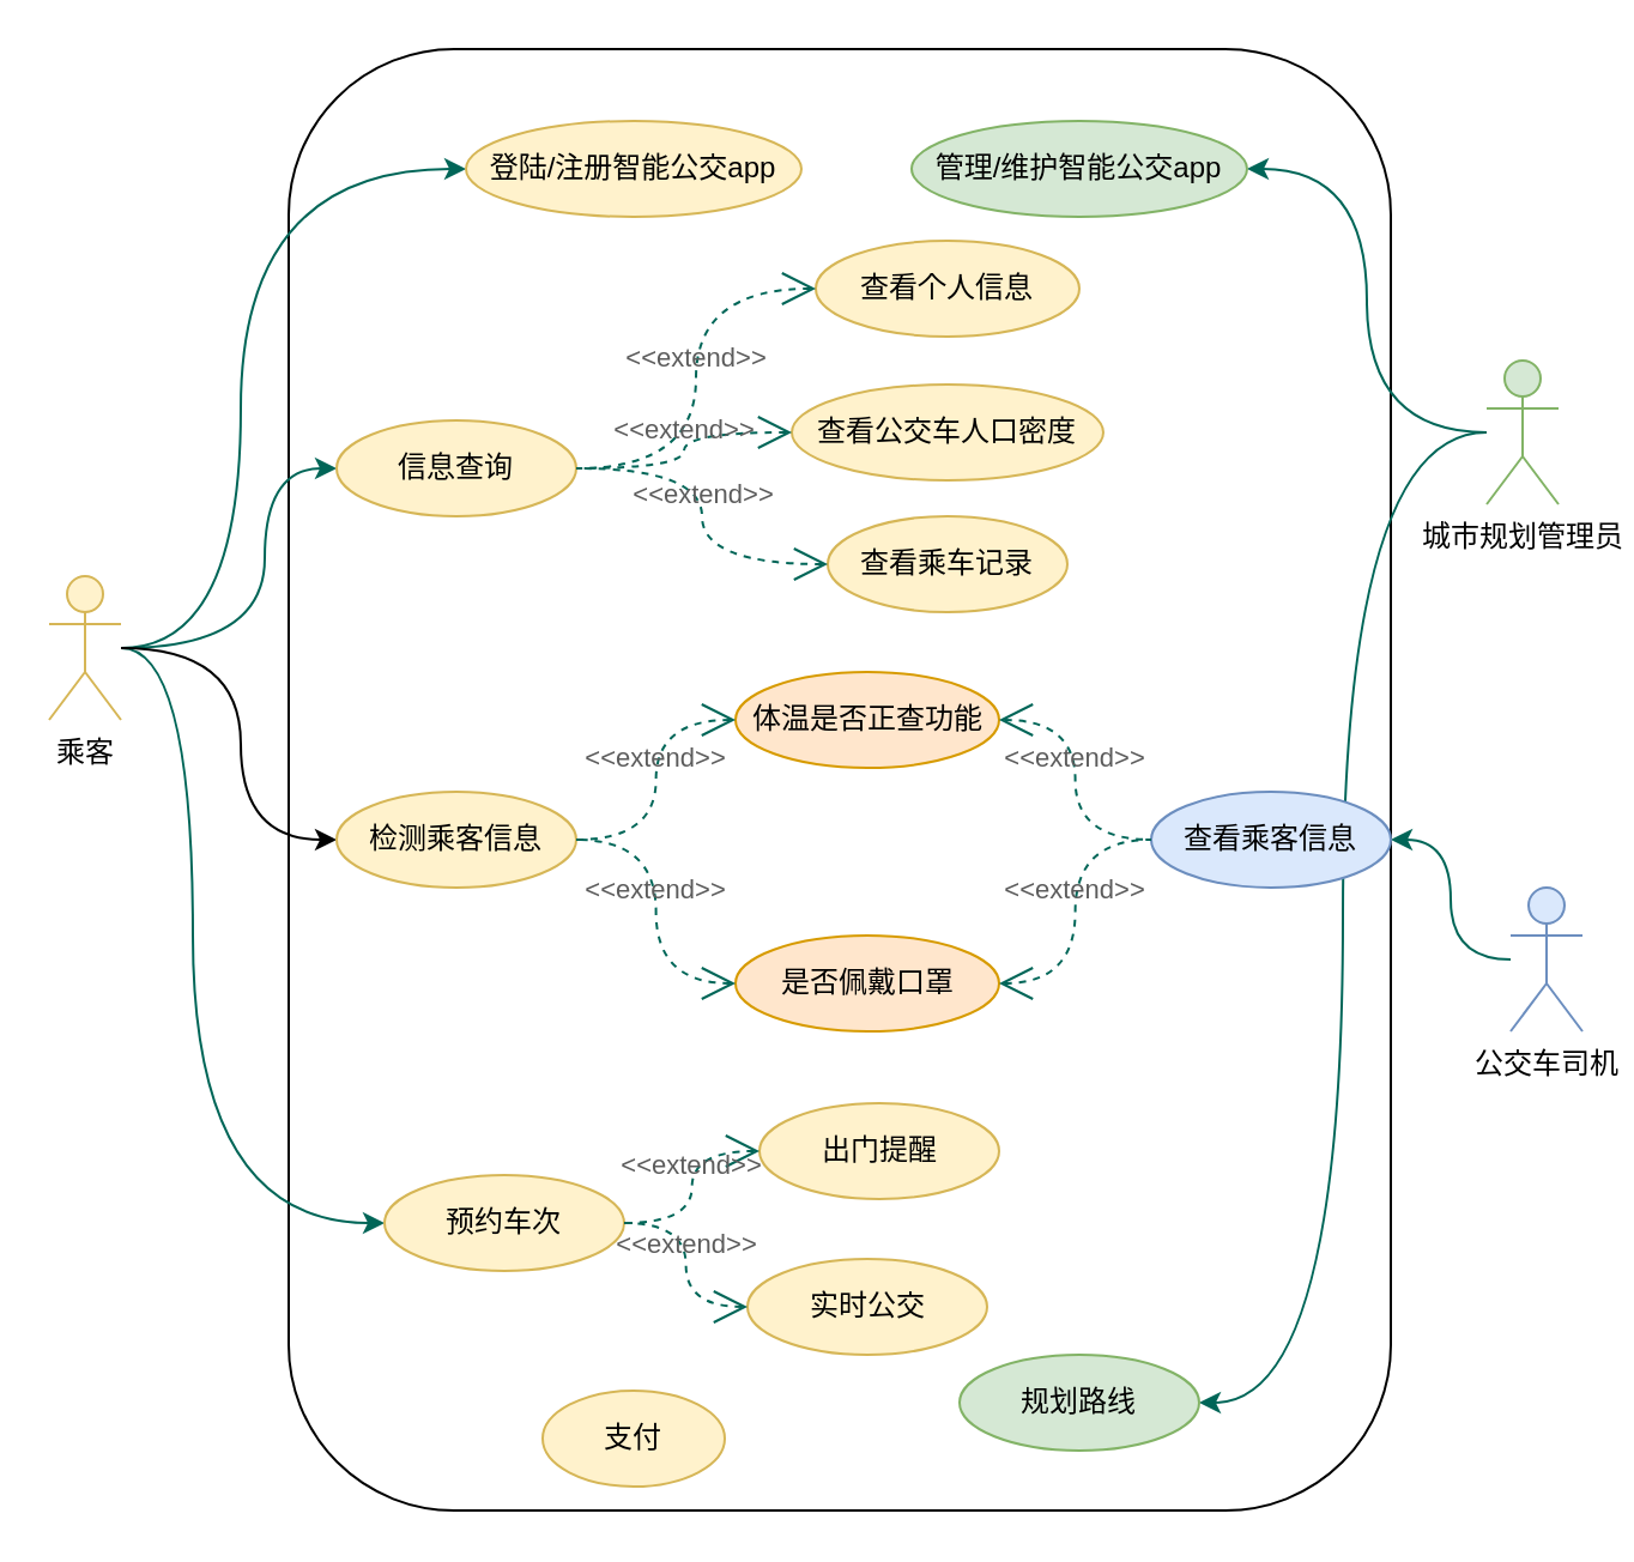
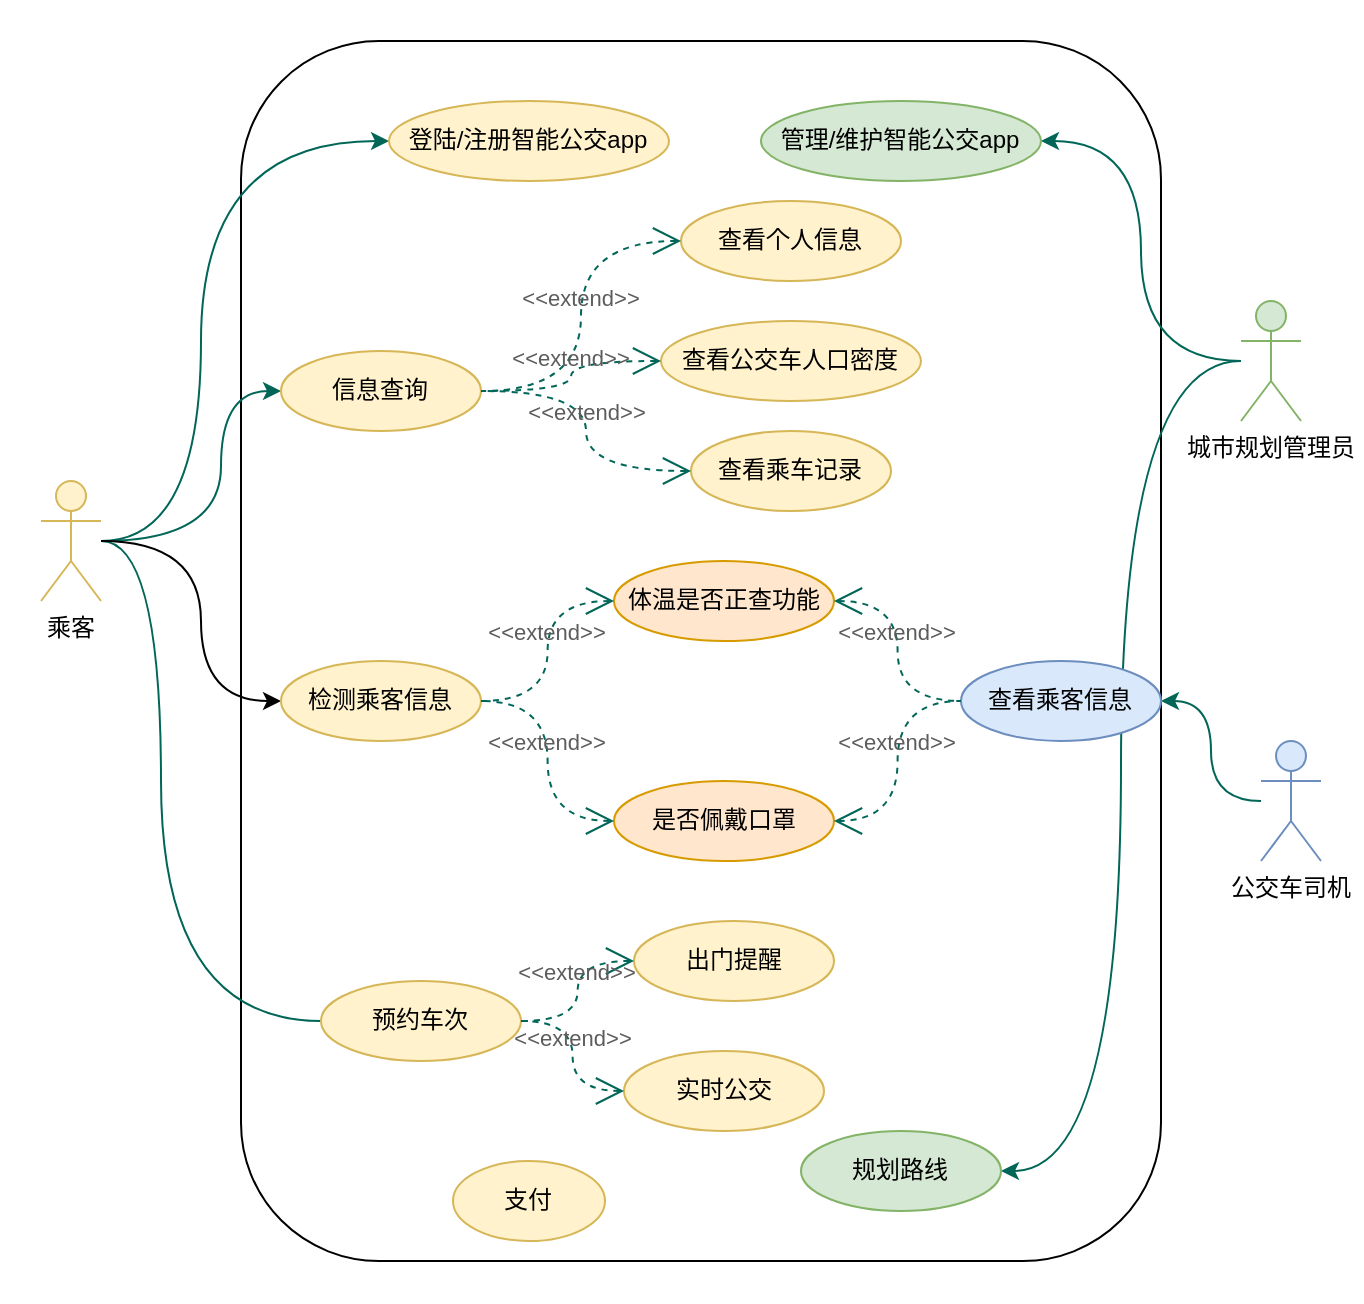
  <mxCell id="0" />
  <mxCell id="1" parent="0" />
  <mxCell id="2" value="" style="whiteSpace=wrap;html=1;fillColor=none;rounded=1;" parent="1" vertex="1"><mxGeometry x="120" y="20" width="460" height="610" as="geometry" /></mxCell>
  <mxCell id="3" style="edgeStyle=orthogonalEdgeStyle;curved=1;rounded=0;orthogonalLoop=1;jettySize=auto;html=1;entryX=0;entryY=0.5;entryDx=0;entryDy=0;strokeColor=#006658;fillColor=#21C0A5;fontColor=#5C5C5C;" parent="1" source="7" target="13" edge="1"><mxGeometry relative="1" as="geometry"><Array as="points"><mxPoint x="100" y="270" /><mxPoint x="100" y="70" /></Array></mxGeometry></mxCell>
  <mxCell id="4" style="edgeStyle=orthogonalEdgeStyle;curved=1;rounded=0;orthogonalLoop=1;jettySize=auto;html=1;entryX=0;entryY=0.5;entryDx=0;entryDy=0;strokeColor=#006658;fillColor=#21C0A5;fontColor=#5C5C5C;" parent="1" source="7" target="18" edge="1"><mxGeometry relative="1" as="geometry"><Array as="points"><mxPoint x="110" y="270" /><mxPoint x="110" y="195" /></Array></mxGeometry></mxCell>
- <mxCell id="5" style="edgeStyle=orthogonalEdgeStyle;curved=1;rounded=0;orthogonalLoop=1;jettySize=auto;html=1;entryX=0;entryY=0.5;entryDx=0;entryDy=0;strokeColor=#006658;fillColor=#21C0A5;fontColor=#5C5C5C;" parent="1" source="7" target="16" edge="1"><mxGeometry relative="1" as="geometry"><Array as="points"><mxPoint x="80" y="270" /><mxPoint x="80" y="510" /></Array></mxGeometry></mxCell>
+ <mxCell id="5" style="edgeStyle=orthogonalEdgeStyle;curved=1;rounded=0;orthogonalLoop=1;jettySize=auto;html=1;entryX=0;entryY=0.5;entryDx=0;entryDy=0;strokeColor=#006658;fillColor=#21C0A5;fontColor=#5C5C5C;endArrow=none;" parent="1" source="7" target="16" edge="1"><mxGeometry relative="1" as="geometry"><Array as="points"><mxPoint x="80" y="270" /><mxPoint x="80" y="510" /></Array></mxGeometry></mxCell>
  <mxCell id="6" style="edgeStyle=orthogonalEdgeStyle;rounded=0;orthogonalLoop=1;jettySize=auto;html=1;entryX=0;entryY=0.5;entryDx=0;entryDy=0;curved=1;" parent="1" source="7" target="29" edge="1"><mxGeometry relative="1" as="geometry"><Array as="points"><mxPoint x="100" y="270" /><mxPoint x="100" y="350" /></Array></mxGeometry></mxCell>
  <mxCell id="7" value="乘客" style="shape=umlActor;verticalLabelPosition=bottom;verticalAlign=top;html=1;outlineConnect=0;fillColor=#fff2cc;strokeColor=#d6b656;rounded=1;" parent="1" vertex="1"><mxGeometry x="20" y="240" width="30" height="60" as="geometry" /></mxCell>
  <mxCell id="8" style="edgeStyle=orthogonalEdgeStyle;curved=1;rounded=0;orthogonalLoop=1;jettySize=auto;html=1;entryX=1;entryY=0.5;entryDx=0;entryDy=0;strokeColor=#006658;fillColor=#21C0A5;fontColor=#5C5C5C;" parent="1" source="9" target="24" edge="1"><mxGeometry relative="1" as="geometry" /></mxCell>
  <mxCell id="9" value="公交车司机" style="shape=umlActor;verticalLabelPosition=bottom;verticalAlign=top;html=1;outlineConnect=0;fillColor=#dae8fc;strokeColor=#6c8ebf;rounded=1;" parent="1" vertex="1"><mxGeometry x="630" y="370" width="30" height="60" as="geometry" /></mxCell>
  <mxCell id="10" style="edgeStyle=orthogonalEdgeStyle;curved=1;rounded=0;orthogonalLoop=1;jettySize=auto;html=1;entryX=1;entryY=0.5;entryDx=0;entryDy=0;strokeColor=#006658;fillColor=#21C0A5;fontColor=#5C5C5C;" parent="1" source="12" target="23" edge="1"><mxGeometry relative="1" as="geometry" /></mxCell>
  <mxCell id="11" style="edgeStyle=orthogonalEdgeStyle;curved=1;rounded=0;orthogonalLoop=1;jettySize=auto;html=1;entryX=1;entryY=0.5;entryDx=0;entryDy=0;strokeColor=#006658;fillColor=#21C0A5;fontColor=#5C5C5C;" parent="1" source="12" target="22" edge="1"><mxGeometry relative="1" as="geometry" /></mxCell>
  <mxCell id="12" value="城市规划管理员" style="shape=umlActor;verticalLabelPosition=bottom;verticalAlign=top;html=1;outlineConnect=0;fillColor=#d5e8d4;strokeColor=#82b366;rounded=1;" parent="1" vertex="1"><mxGeometry x="620" y="150" width="30" height="60" as="geometry" /></mxCell>
  <mxCell id="13" value="登陆/注册智能公交app" style="ellipse;whiteSpace=wrap;html=1;strokeColor=#d6b656;fillColor=#fff2cc;rounded=1;" parent="1" vertex="1"><mxGeometry x="194" y="50" width="140" height="40" as="geometry" /></mxCell>
  <mxCell id="14" value="查看个人信息" style="ellipse;whiteSpace=wrap;html=1;strokeColor=#d6b656;fillColor=#fff2cc;rounded=1;" parent="1" vertex="1"><mxGeometry x="340" y="100" width="110" height="40" as="geometry" /></mxCell>
  <mxCell id="15" value="查看公交车人口密度" style="ellipse;whiteSpace=wrap;html=1;strokeColor=#d6b656;fillColor=#fff2cc;rounded=1;" parent="1" vertex="1"><mxGeometry x="330" y="160" width="130" height="40" as="geometry" /></mxCell>
  <mxCell id="16" value="预约车次" style="ellipse;whiteSpace=wrap;html=1;strokeColor=#d6b656;fillColor=#fff2cc;rounded=1;" parent="1" vertex="1"><mxGeometry x="160" y="490" width="100" height="40" as="geometry" /></mxCell>
  <mxCell id="17" value="查看乘车记录" style="ellipse;whiteSpace=wrap;html=1;strokeColor=#d6b656;fillColor=#fff2cc;rounded=1;" parent="1" vertex="1"><mxGeometry x="345" y="215" width="100" height="40" as="geometry" /></mxCell>
  <mxCell id="18" value="信息查询" style="ellipse;whiteSpace=wrap;html=1;strokeColor=#d6b656;fillColor=#fff2cc;rounded=1;" parent="1" vertex="1"><mxGeometry x="140" y="175" width="100" height="40" as="geometry" /></mxCell>
  <mxCell id="19" value="&amp;lt;&amp;lt;extend&amp;gt;&amp;gt;" style="edgeStyle=orthogonalEdgeStyle;html=1;startArrow=open;endArrow=none;startSize=12;verticalAlign=bottom;dashed=1;labelBackgroundColor=none;strokeColor=#006658;fillColor=#21C0A5;fontColor=#5C5C5C;entryX=1;entryY=0.5;entryDx=0;entryDy=0;exitX=0;exitY=0.5;exitDx=0;exitDy=0;curved=1;" parent="1" source="14" target="18" edge="1"><mxGeometry width="160" relative="1" as="geometry"><mxPoint x="-50" y="65" as="sourcePoint" /><mxPoint x="110" y="65" as="targetPoint" /></mxGeometry></mxCell>
  <mxCell id="20" value="&amp;lt;&amp;lt;extend&amp;gt;&amp;gt;" style="edgeStyle=orthogonalEdgeStyle;html=1;startArrow=open;endArrow=none;startSize=12;verticalAlign=bottom;dashed=1;labelBackgroundColor=none;strokeColor=#006658;fillColor=#21C0A5;fontColor=#5C5C5C;entryX=1;entryY=0.5;entryDx=0;entryDy=0;exitX=0;exitY=0.5;exitDx=0;exitDy=0;curved=1;" parent="1" source="15" target="18" edge="1"><mxGeometry width="160" relative="1" as="geometry"><mxPoint x="320" y="155" as="sourcePoint" /><mxPoint x="250" y="205" as="targetPoint" /></mxGeometry></mxCell>
  <mxCell id="21" value="&amp;lt;&amp;lt;extend&amp;gt;&amp;gt;" style="edgeStyle=orthogonalEdgeStyle;html=1;startArrow=open;endArrow=none;startSize=12;verticalAlign=bottom;dashed=1;labelBackgroundColor=none;strokeColor=#006658;fillColor=#21C0A5;fontColor=#5C5C5C;entryX=1;entryY=0.5;entryDx=0;entryDy=0;exitX=0;exitY=0.5;exitDx=0;exitDy=0;curved=1;" parent="1" source="17" target="18" edge="1"><mxGeometry width="160" relative="1" as="geometry"><mxPoint x="320" y="205" as="sourcePoint" /><mxPoint x="260" y="215" as="targetPoint" /></mxGeometry></mxCell>
  <mxCell id="22" value="规划路线" style="ellipse;whiteSpace=wrap;html=1;strokeColor=#82b366;fillColor=#d5e8d4;rounded=1;" parent="1" vertex="1"><mxGeometry x="400" y="565" width="100" height="40" as="geometry" /></mxCell>
  <mxCell id="23" value="管理/维护智能公交app" style="ellipse;whiteSpace=wrap;html=1;strokeColor=#82b366;fillColor=#d5e8d4;rounded=1;" parent="1" vertex="1"><mxGeometry x="380" y="50" width="140" height="40" as="geometry" /></mxCell>
  <mxCell id="24" value="查看乘客信息" style="ellipse;whiteSpace=wrap;html=1;strokeColor=#6c8ebf;fillColor=#dae8fc;rounded=1;" parent="1" vertex="1"><mxGeometry x="480" y="330" width="100" height="40" as="geometry" /></mxCell>
  <mxCell id="25" value="体温是否正查功能" style="ellipse;whiteSpace=wrap;html=1;strokeColor=#d79b00;fillColor=#ffe6cc;rounded=1;" parent="1" vertex="1"><mxGeometry x="306.5" y="280" width="110" height="40" as="geometry" /></mxCell>
  <mxCell id="26" value="是否佩戴口罩" style="ellipse;whiteSpace=wrap;html=1;strokeColor=#d79b00;fillColor=#ffe6cc;rounded=1;" parent="1" vertex="1"><mxGeometry x="306.5" y="390" width="110" height="40" as="geometry" /></mxCell>
  <mxCell id="27" value="&amp;lt;&amp;lt;extend&amp;gt;&amp;gt;" style="edgeStyle=orthogonalEdgeStyle;html=1;startArrow=open;endArrow=none;startSize=12;verticalAlign=bottom;dashed=1;labelBackgroundColor=none;strokeColor=#006658;fillColor=#21C0A5;fontColor=#5C5C5C;entryX=0;entryY=0.5;entryDx=0;entryDy=0;exitX=1;exitY=0.5;exitDx=0;exitDy=0;curved=1;" parent="1" source="25" target="24" edge="1"><mxGeometry width="160" relative="1" as="geometry"><mxPoint x="666.5" y="170" as="sourcePoint" /><mxPoint x="576.5" y="230" as="targetPoint" /></mxGeometry></mxCell>
  <mxCell id="28" value="&amp;lt;&amp;lt;extend&amp;gt;&amp;gt;" style="edgeStyle=orthogonalEdgeStyle;html=1;startArrow=open;endArrow=none;startSize=12;verticalAlign=bottom;dashed=1;labelBackgroundColor=none;strokeColor=#006658;fillColor=#21C0A5;fontColor=#5C5C5C;entryX=0;entryY=0.5;entryDx=0;entryDy=0;exitX=1;exitY=0.5;exitDx=0;exitDy=0;curved=1;" parent="1" source="26" target="24" edge="1"><mxGeometry width="160" relative="1" as="geometry"><mxPoint x="486.5" y="230" as="sourcePoint" /><mxPoint x="586.5" y="260" as="targetPoint" /></mxGeometry></mxCell>
  <mxCell id="29" value="检测乘客信息" style="ellipse;whiteSpace=wrap;html=1;strokeColor=#d6b656;fillColor=#fff2cc;rounded=1;" parent="1" vertex="1"><mxGeometry x="140" y="330" width="100" height="40" as="geometry" /></mxCell>
  <mxCell id="30" value="&amp;lt;&amp;lt;extend&amp;gt;&amp;gt;" style="edgeStyle=orthogonalEdgeStyle;html=1;startArrow=open;endArrow=none;startSize=12;verticalAlign=bottom;dashed=1;labelBackgroundColor=none;strokeColor=#006658;fillColor=#21C0A5;fontColor=#5C5C5C;entryX=1;entryY=0.5;entryDx=0;entryDy=0;exitX=0;exitY=0.5;exitDx=0;exitDy=0;curved=1;" parent="1" source="25" target="29" edge="1"><mxGeometry width="160" relative="1" as="geometry"><mxPoint x="266.5" y="390" as="sourcePoint" /><mxPoint x="426.5" y="390" as="targetPoint" /></mxGeometry></mxCell>
  <mxCell id="31" value="&amp;lt;&amp;lt;extend&amp;gt;&amp;gt;" style="edgeStyle=orthogonalEdgeStyle;html=1;startArrow=open;endArrow=none;startSize=12;verticalAlign=bottom;dashed=1;labelBackgroundColor=none;strokeColor=#006658;fillColor=#21C0A5;fontColor=#5C5C5C;entryX=1;entryY=0.5;entryDx=0;entryDy=0;exitX=0;exitY=0.5;exitDx=0;exitDy=0;curved=1;" parent="1" source="26" target="29" edge="1"><mxGeometry width="160" relative="1" as="geometry"><mxPoint x="396.5" y="230" as="sourcePoint" /><mxPoint x="196.5" y="370" as="targetPoint" /></mxGeometry></mxCell>
  <mxCell id="32" value="支付" style="ellipse;whiteSpace=wrap;html=1;strokeColor=#d6b656;fillColor=#fff2cc;rounded=1;" parent="1" vertex="1"><mxGeometry x="226" y="580" width="76" height="40" as="geometry" /></mxCell>
  <mxCell id="33" value="实时公交" style="ellipse;whiteSpace=wrap;html=1;strokeColor=#d6b656;fillColor=#fff2cc;rounded=1;" parent="1" vertex="1"><mxGeometry x="311.5" y="525" width="100" height="40" as="geometry" /></mxCell>
  <mxCell id="34" value="出门提醒" style="ellipse;whiteSpace=wrap;html=1;strokeColor=#d6b656;fillColor=#fff2cc;rounded=1;" vertex="1" parent="1"><mxGeometry x="316.5" y="460" width="100" height="40" as="geometry" /></mxCell>
  <mxCell id="35" value="&amp;lt;&amp;lt;extend&amp;gt;&amp;gt;" style="edgeStyle=orthogonalEdgeStyle;html=1;startArrow=open;endArrow=none;startSize=12;verticalAlign=bottom;dashed=1;labelBackgroundColor=none;strokeColor=#006658;fillColor=#21C0A5;fontColor=#5C5C5C;entryX=1;entryY=0.5;entryDx=0;entryDy=0;exitX=0;exitY=0.5;exitDx=0;exitDy=0;curved=1;" edge="1" parent="1" source="34" target="16"><mxGeometry width="160" relative="1" as="geometry"><mxPoint x="316.5" y="310" as="sourcePoint" /><mxPoint x="250" y="360" as="targetPoint" /></mxGeometry></mxCell>
  <mxCell id="36" value="&amp;lt;&amp;lt;extend&amp;gt;&amp;gt;" style="edgeStyle=orthogonalEdgeStyle;html=1;startArrow=open;endArrow=none;startSize=12;verticalAlign=bottom;dashed=1;labelBackgroundColor=none;strokeColor=#006658;fillColor=#21C0A5;fontColor=#5C5C5C;entryX=1;entryY=0.5;entryDx=0;entryDy=0;exitX=0;exitY=0.5;exitDx=0;exitDy=0;curved=1;" edge="1" parent="1" source="33" target="16"><mxGeometry width="160" relative="1" as="geometry"><mxPoint x="326.5" y="490" as="sourcePoint" /><mxPoint x="270" y="520" as="targetPoint" /></mxGeometry></mxCell>
